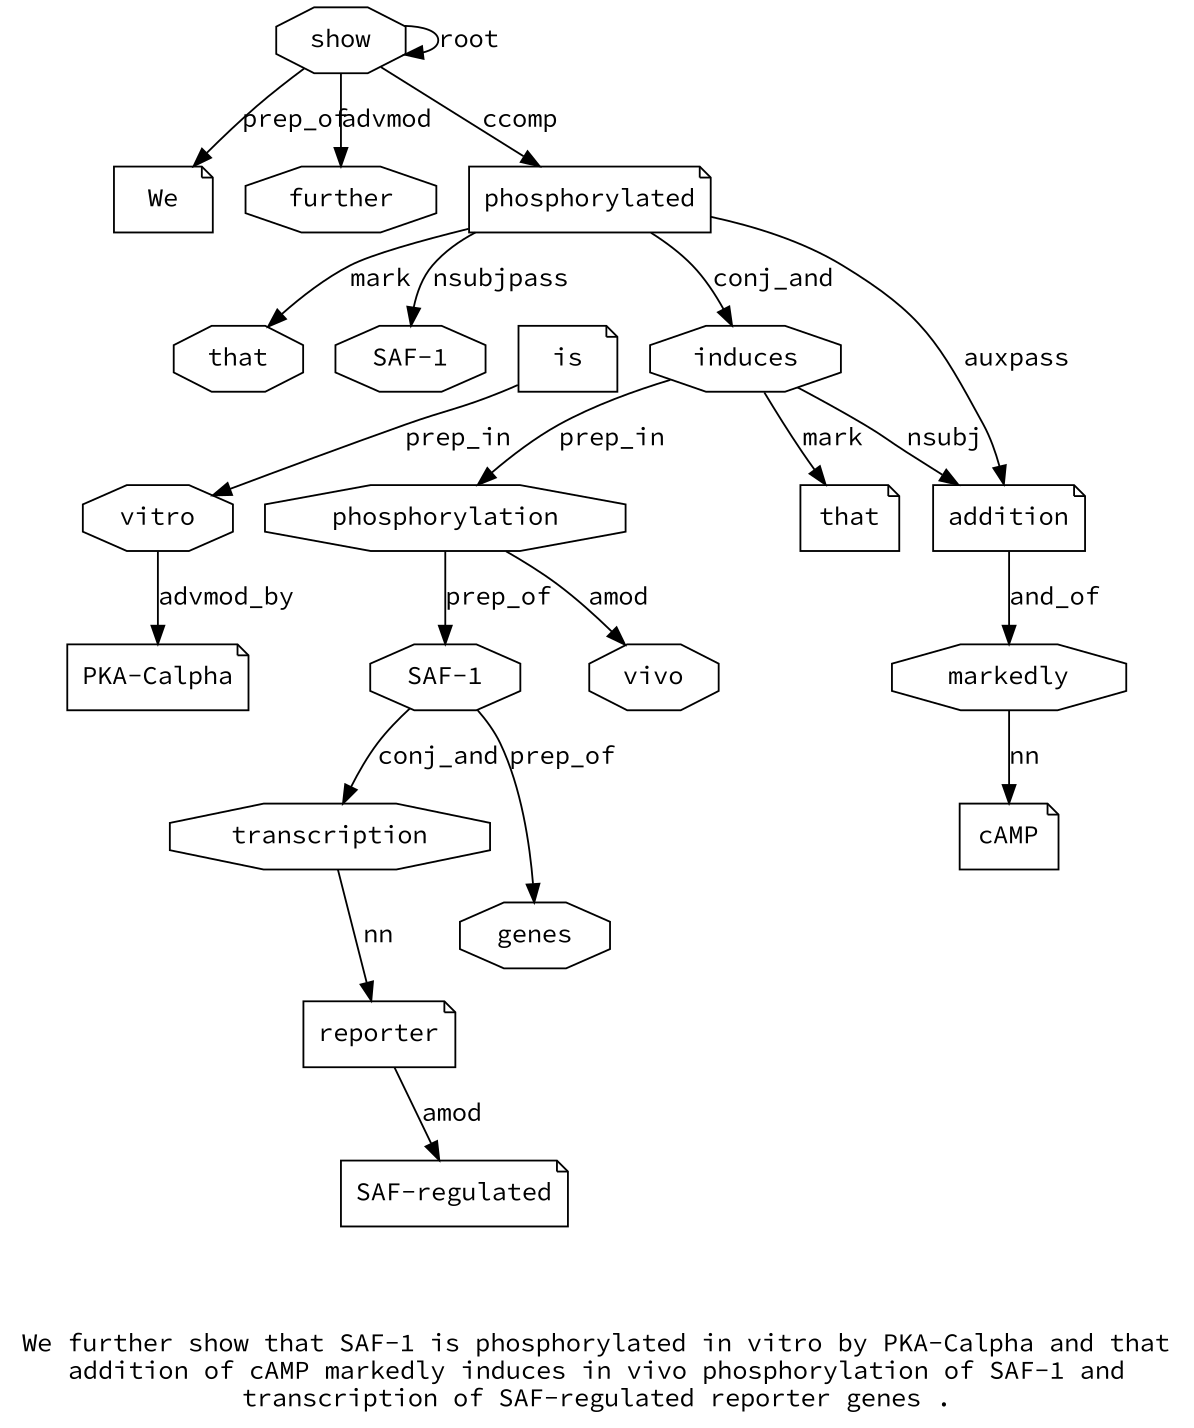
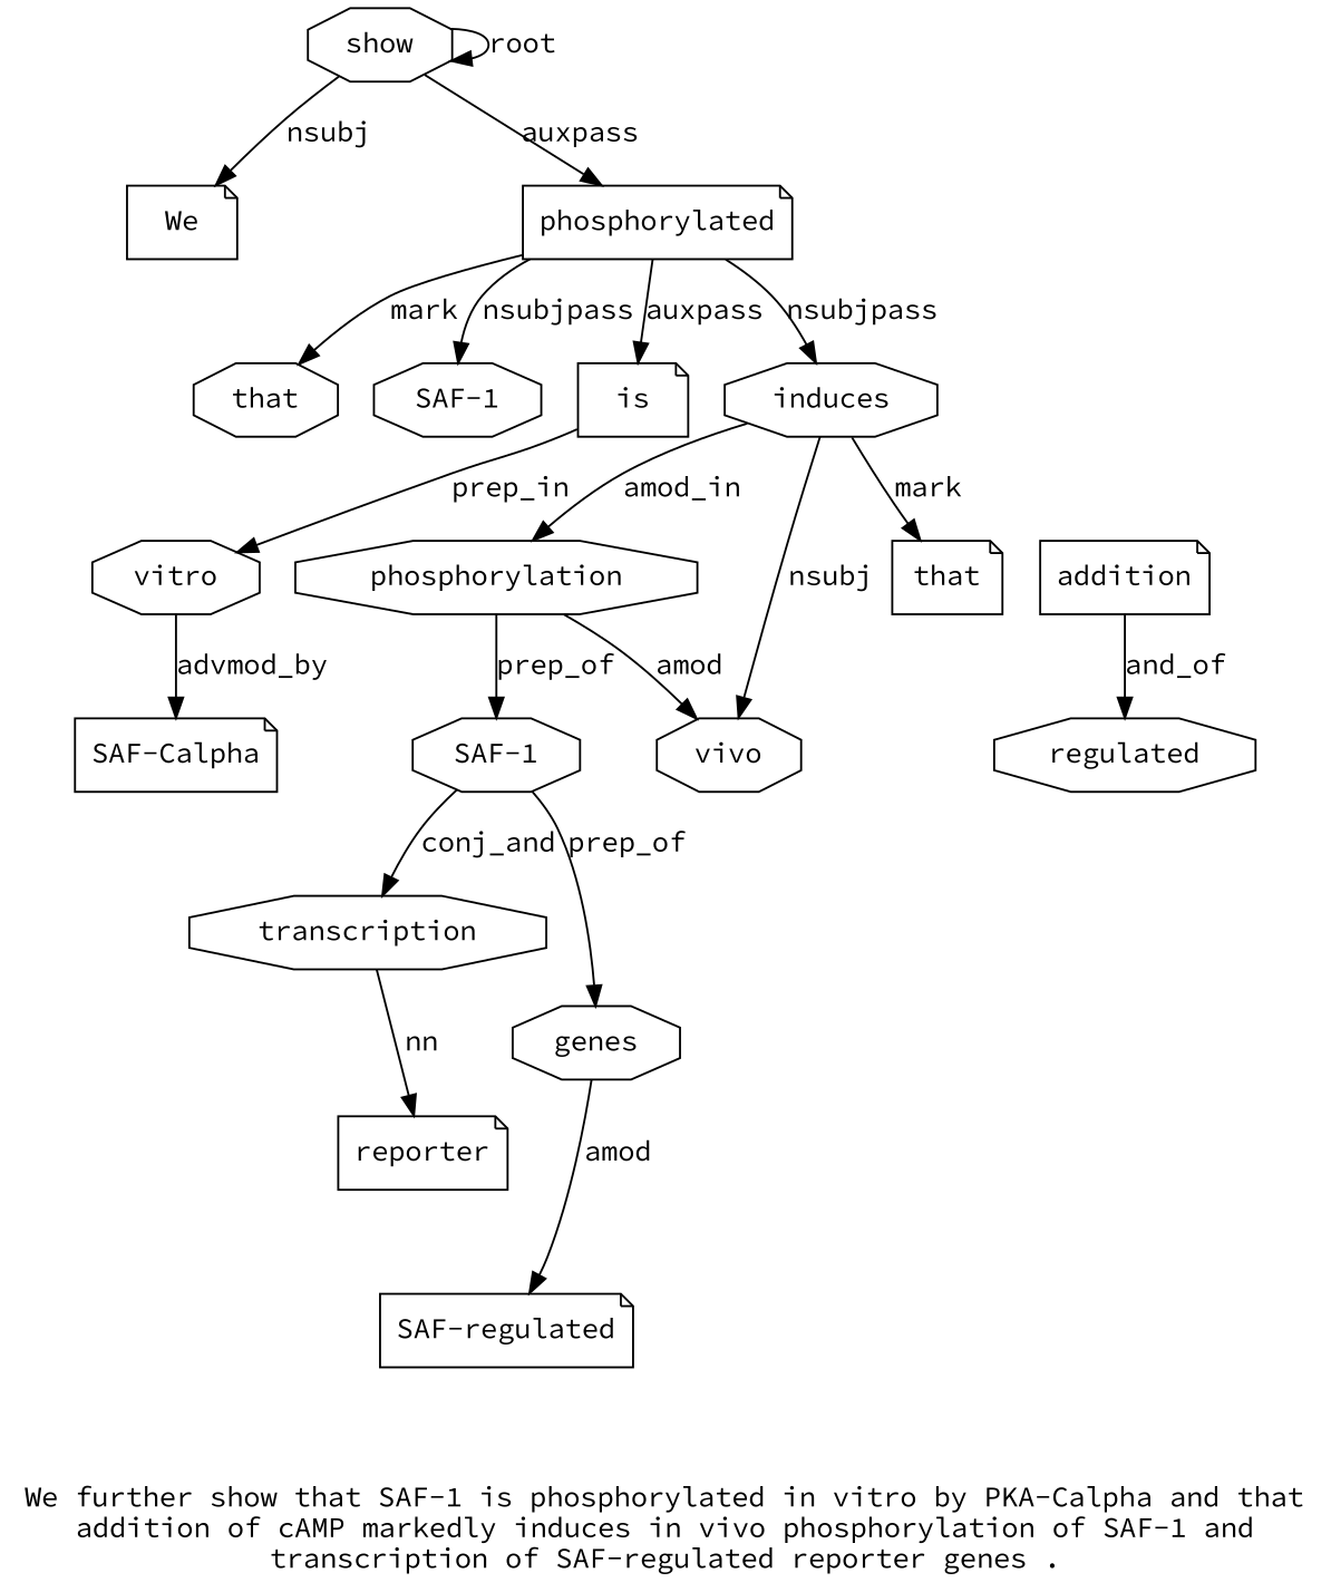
  digraph {
    fontname="Source Code Pro"
    label="We further show that SAF-1 is phosphorylated in vitro by PKA-Calpha and that\naddition of cAMP markedly induces in vivo phosphorylation of SAF-1 and\ntranscription of SAF-regulated reporter genes ."
    node [fillcolor=white fontname="Source Code Pro" shape=octagon style=filled]
    edge [fontname="Source Code Pro"]
    n1 [label=show]
    n2 [label=We shape=note]
-   n3 [label=further]
    n4 [label=phosphorylated shape=note]
    n5 [label=that]
    n6 [label="SAF-1"]
    n7 [label=is shape=note]
    n8 [label=induces]
    n9 [label=vitro]
-   n10 [label="PKA-Calpha" shape=note]
+   n10 [label="SAF-Calpha" shape=note]
    n11 [label=that shape=note]
    n12 [label=addition shape=note]
    n13 [label=phosphorylation]
-   n14 [label=markedly]
+   n14 [label=regulated]
    n15 [label=vivo]
    n16 [label="SAF-1"]
-   n17 [label=cAMP shape=note]
    n18 [label=transcription]
    n19 [label=genes]
    n20 [label=reporter shape=note]
    n21 [label="SAF-regulated" shape=note]
    n1 -> n1 [label=root]
-   n1 -> n2 [label=prep_of]
-   n1 -> n3 [label=advmod]
-   n1 -> n4 [label=ccomp]
+   n1 -> n2 [label=nsubj]
+   n1 -> n4 [label=auxpass]
    n4 -> n5 [label=mark]
    n4 -> n6 [label=nsubjpass]
-   n4 -> n12 [label=auxpass]
-   n4 -> n8 [label=conj_and]
+   n4 -> n7 [label=auxpass]
+   n4 -> n8 [label=nsubjpass]
    n7 -> n9 [label=prep_in]
    n8 -> n11 [label=mark]
-   n8 -> n12 [label=nsubj]
-   n8 -> n13 [label=prep_in]
+   n8 -> n15 [label=nsubj]
+   n8 -> n13 [label=amod_in]
    n9 -> n10 [label=advmod_by]
    n12 -> n14 [label=and_of]
    n13 -> n15 [label=amod]
    n13 -> n16 [label=prep_of]
-   n14 -> n17 [label=nn]
    n16 -> n18 [label=conj_and]
    n16 -> n19 [label=prep_of]
    n18 -> n20 [label=nn]
-   n20 -> n21 [label=amod]
+   n19 -> n21 [label=amod]
  }
